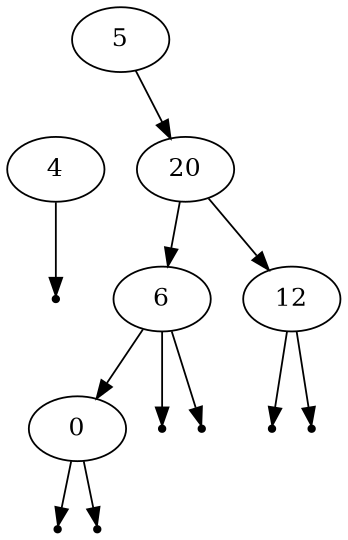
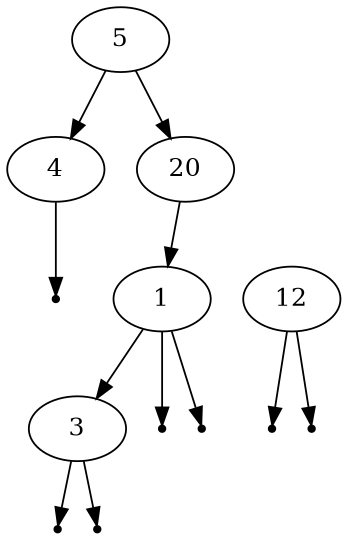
  digraph {
    fontname="DejaVu Serif"
    node [fontname="DejaVu Serif" shape=point]
    edge [fontname="DejaVu Serif"]
    5 [shape=""]
    4 [shape=""]
    n3 [label=20 shape=""]
    null2
-   6 [shape=""]
+   6 [label=1 shape=""]
    12 [shape=""]
-   3 [label=0 shape=""]
+   3 [shape=""]
    null0
    null1
    null3
    null4
    null5
    null6
+   5 -> 4
    5 -> n3
    4 -> null2
    n3 -> 6
-   n3 -> 12
    6 -> 3
    6 -> null3
    6 -> null4
    12 -> null5
    12 -> null6
    3 -> null0
    3 -> null1
  }
